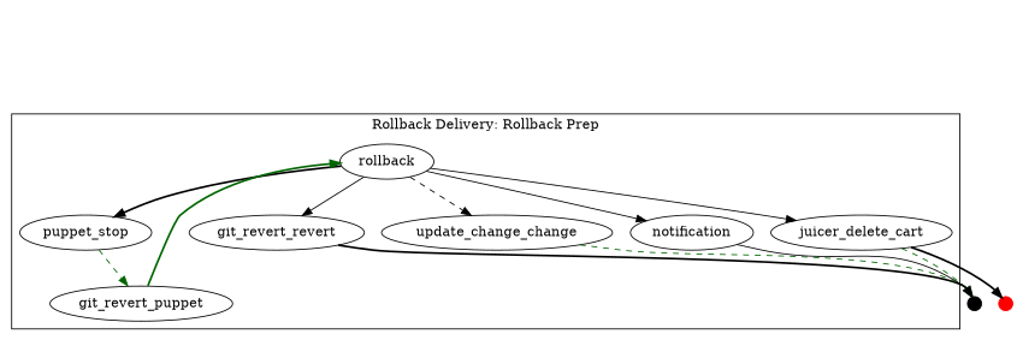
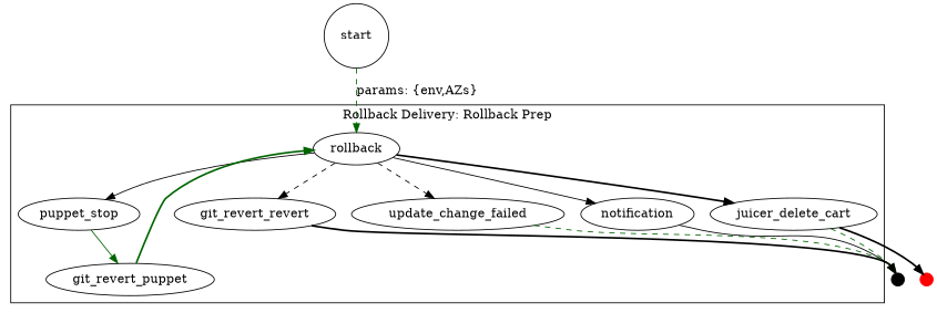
  strict digraph {
    compound=true
    splines=true
    edge [color=black style=bold]
    rollback
    puppet_stop
    juicer_delete_cart
    n4 [label=git_revert_revert]
-   update_change_failed [label=update_change_change]
+   update_change_failed
    notification
    git_revert_puppet
    success [shape=point width=0.2]
    failure [color=red shape=point width=0.2]
+   start [shape=circle width=0.2]
    subgraph cluster_1 {
      label="Rollback Delivery: Rollback Prep"
      rollback
      puppet_stop
      juicer_delete_cart
      n4
      update_change_failed
      notification
      git_revert_puppet
    }
-   rollback -> puppet_stop
-   rollback -> juicer_delete_cart [style=solid]
-   rollback -> n4 [style=solid]
+   rollback -> puppet_stop [style=solid]
+   rollback -> juicer_delete_cart
+   rollback -> n4 [style=dashed]
    rollback -> update_change_failed [style=dashed]
    rollback -> notification [style=solid]
-   puppet_stop -> git_revert_puppet [color=darkgreen style=dashed]
+   puppet_stop -> git_revert_puppet [color=darkgreen style=solid]
    juicer_delete_cart -> success [color=darkgreen style=dashed]
    juicer_delete_cart -> failure
    n4 -> success
    update_change_failed -> success [color=darkgreen style=dashed]
    notification -> success [style=solid]
    git_revert_puppet -> rollback [color=darkgreen]
+   start -> rollback [color=darkgreen label="params: {env,AZs}" style=dashed]
  }
